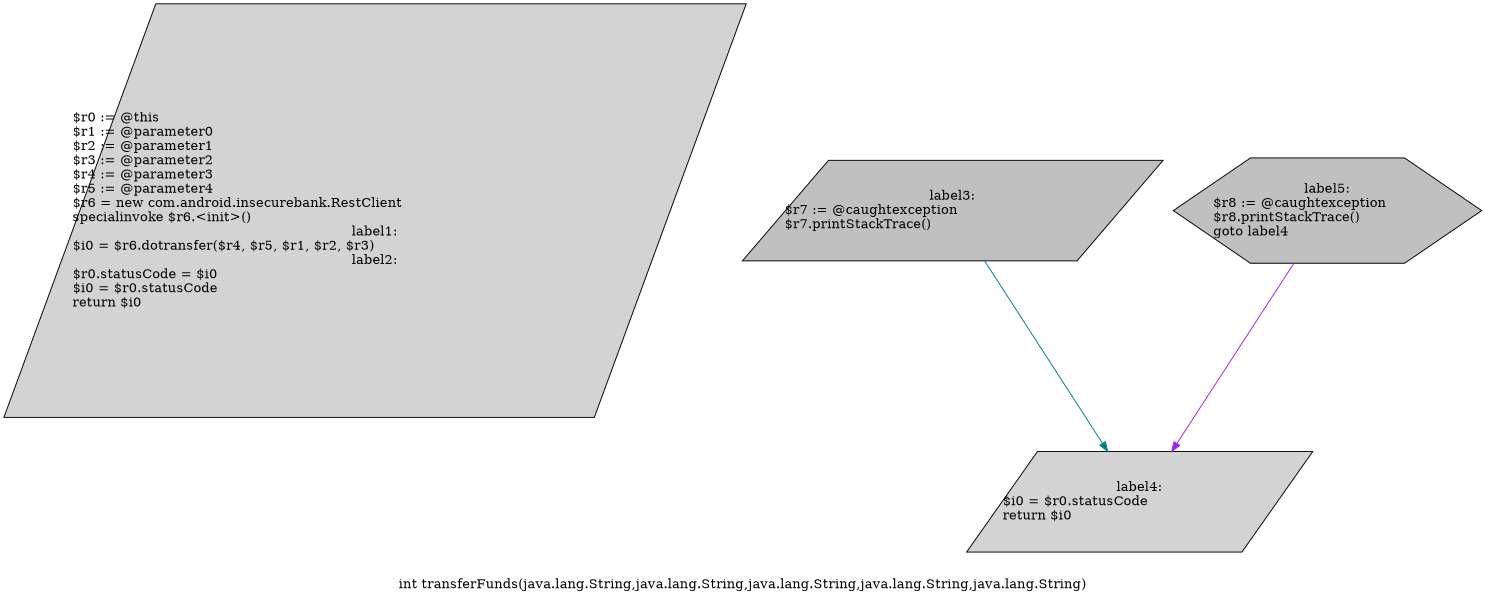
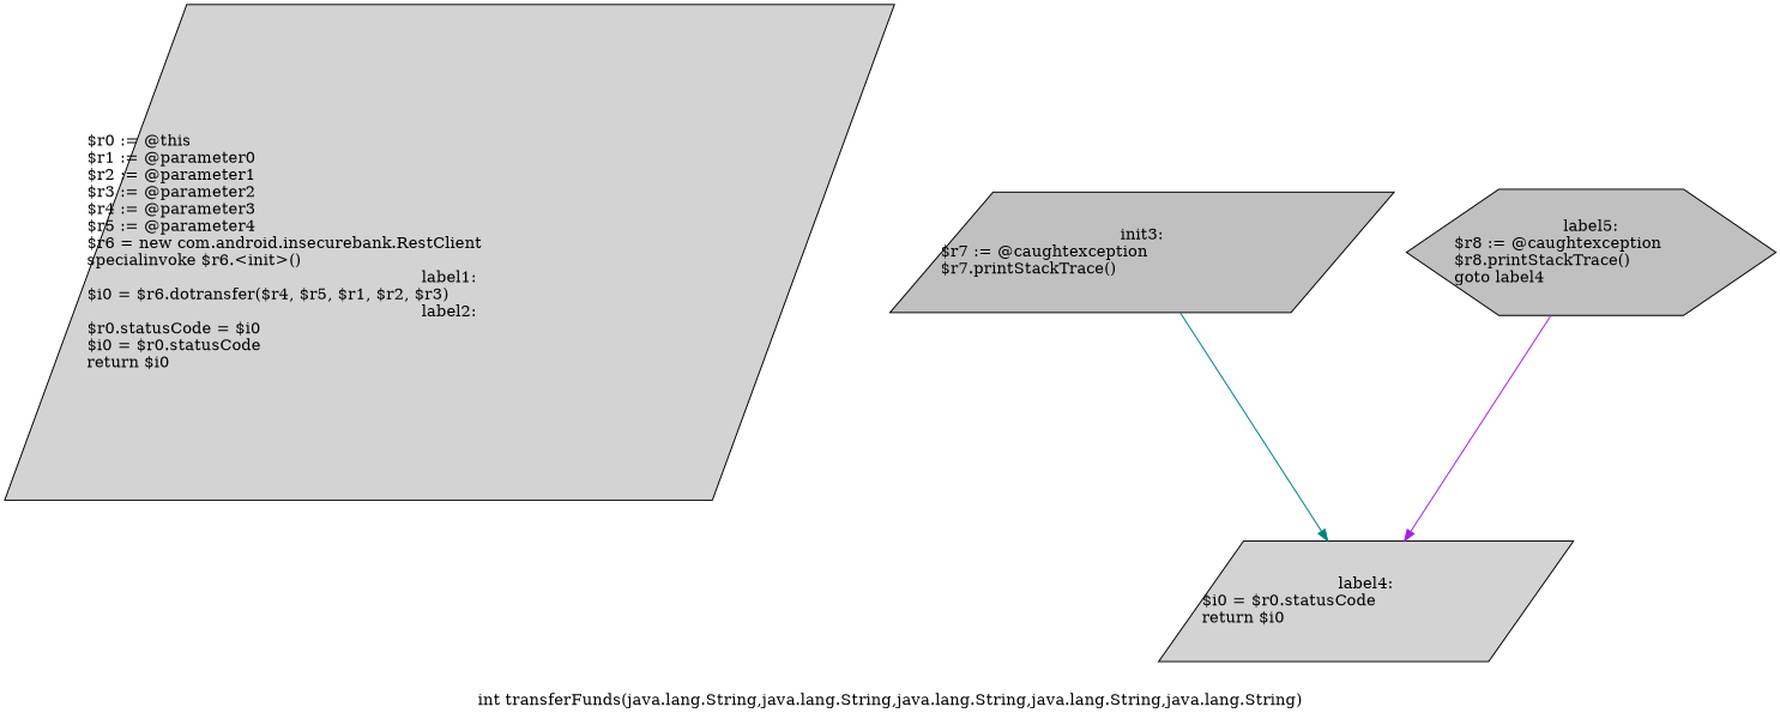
  digraph {
    label="int transferFunds(java.lang.String,java.lang.String,java.lang.String,java.lang.String,java.lang.String)"
    node [fillcolor=lightgray shape=parallelogram style=filled]
    n1 [label="$r0 := @this\l$r1 := @parameter0\l$r2 := @parameter1\l$r3 := @parameter2\l$r4 := @parameter3\l$r5 := @parameter4\l$r6 = new com.android.insecurebank.RestClient\lspecialinvoke $r6.<init>()\llabel1:\n$i0 = $r6.dotransfer($r4, $r5, $r1, $r2, $r3)\llabel2:\n$r0.statusCode = $i0\l$i0 = $r0.statusCode\lreturn $i0\l"]
-   n2 [fillcolor=gray label="label3:\n$r7 := @caughtexception\l$r7.printStackTrace()\l"]
+   n2 [fillcolor=gray label="init3:\n$r7 := @caughtexception\l$r7.printStackTrace()\l"]
    n3 [label="label4:\n$i0 = $r0.statusCode\lreturn $i0\l"]
    n4 [fillcolor=gray label="label5:\n$r8 := @caughtexception\l$r8.printStackTrace()\lgoto label4\l" shape=hexagon]
    n2 -> n3 [color=teal]
    n4 -> n3 [color=purple]
  }
